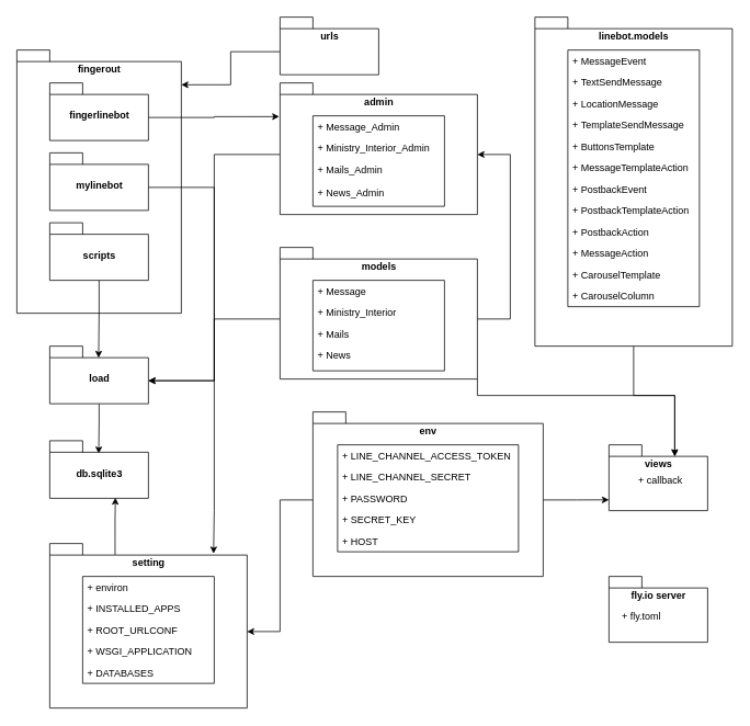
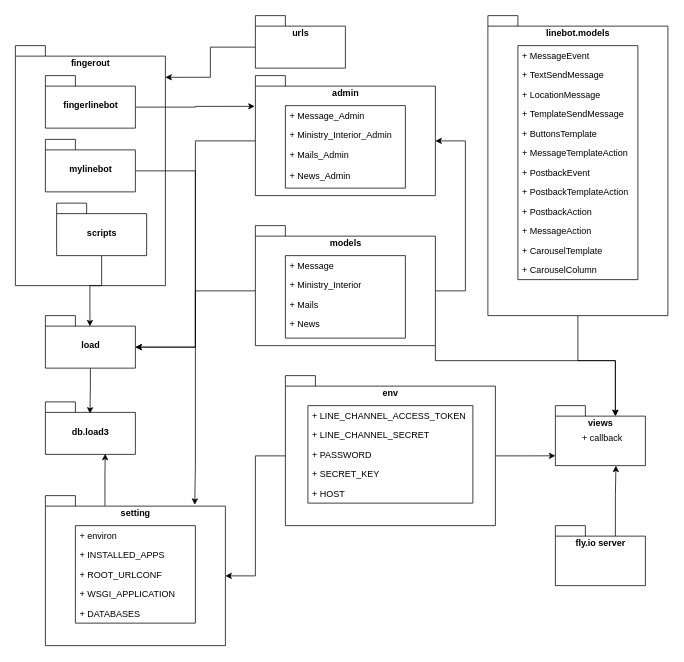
  <mxCell id="0" />
  <mxCell id="1" parent="0" />
  <mxCell id="2" value="fingerout" style="shape=folder;fontStyle=1;spacingTop=10;tabWidth=40;tabHeight=14;tabPosition=left;html=1;verticalAlign=top;align=center;" parent="1" vertex="1"><mxGeometry x="20" y="60" width="200" height="320" as="geometry" /></mxCell>
  <mxCell id="3" style="edgeStyle=orthogonalEdgeStyle;rounded=0;orthogonalLoop=1;jettySize=auto;html=1;exitX=0;exitY=0;exitDx=120;exitDy=42;exitPerimeter=0;entryX=-0.004;entryY=0.256;entryDx=0;entryDy=0;entryPerimeter=0;" parent="1" source="4" target="10" edge="1"><mxGeometry relative="1" as="geometry" /></mxCell>
  <mxCell id="4" value="fingerlinebot" style="shape=folder;fontStyle=1;spacingTop=10;tabWidth=40;tabHeight=14;tabPosition=left;html=1;verticalAlign=middle;" parent="1" vertex="1"><mxGeometry x="60" y="100" width="120" height="70" as="geometry" /></mxCell>
  <mxCell id="5" style="edgeStyle=orthogonalEdgeStyle;rounded=0;orthogonalLoop=1;jettySize=auto;html=1;exitX=0;exitY=0;exitDx=120;exitDy=42;exitPerimeter=0;entryX=0.83;entryY=0.061;entryDx=0;entryDy=0;entryPerimeter=0;" edge="1" parent="1" source="6" target="43"><mxGeometry relative="1" as="geometry"><mxPoint x="260" y="620" as="targetPoint" /><Array as="points"><mxPoint x="260" y="227" /><mxPoint x="260" y="620" /></Array></mxGeometry></mxCell>
  <mxCell id="6" value="mylinebot" style="shape=folder;fontStyle=1;spacingTop=10;tabWidth=40;tabHeight=14;tabPosition=left;html=1;verticalAlign=middle;" parent="1" vertex="1"><mxGeometry x="60" y="185" width="120" height="70" as="geometry" /></mxCell>
  <mxCell id="7" style="edgeStyle=orthogonalEdgeStyle;rounded=0;orthogonalLoop=1;jettySize=auto;html=1;exitX=0.5;exitY=1;exitDx=0;exitDy=0;exitPerimeter=0;entryX=0.495;entryY=0.204;entryDx=0;entryDy=0;entryPerimeter=0;" parent="1" source="8" target="42" edge="1"><mxGeometry relative="1" as="geometry" /></mxCell>
- <mxCell id="8" value="scripts" style="shape=folder;fontStyle=1;spacingTop=10;tabWidth=40;tabHeight=14;tabPosition=left;html=1;verticalAlign=middle;" parent="1" vertex="1"><mxGeometry x="60" y="270" width="120" height="70" as="geometry" /></mxCell>
+ <mxCell id="8" value="scripts" style="shape=folder;fontStyle=1;spacingTop=10;tabWidth=40;tabHeight=14;tabPosition=left;html=1;verticalAlign=middle;" parent="1" vertex="1"><mxGeometry x="75" y="270" width="120" height="70" as="geometry" /></mxCell>
  <mxCell id="9" style="edgeStyle=orthogonalEdgeStyle;rounded=0;orthogonalLoop=1;jettySize=auto;html=1;exitX=0;exitY=0;exitDx=0;exitDy=87;exitPerimeter=0;entryX=0;entryY=0;entryDx=120;entryDy=42;entryPerimeter=0;" edge="1" parent="1" source="10" target="42"><mxGeometry relative="1" as="geometry" /></mxCell>
  <mxCell id="10" value="admin" style="shape=folder;fontStyle=1;spacingTop=10;tabWidth=40;tabHeight=14;tabPosition=left;html=1;verticalAlign=top;align=center;" parent="1" vertex="1"><mxGeometry x="340" y="100" width="240" height="160" as="geometry" /></mxCell>
  <mxCell id="11" value="" style="swimlane;fontStyle=0;childLayout=stackLayout;horizontal=1;startSize=0;fillColor=none;horizontalStack=0;resizeParent=1;resizeParentMax=0;resizeLast=0;collapsible=1;marginBottom=0;" parent="1" vertex="1"><mxGeometry x="380" y="140" width="160" height="110" as="geometry" /></mxCell>
  <mxCell id="12" value="+ Message_Admin" style="text;strokeColor=none;fillColor=none;align=left;verticalAlign=top;spacingLeft=4;spacingRight=4;overflow=hidden;rotatable=0;points=[[0,0.5],[1,0.5]];portConstraint=eastwest;" parent="11" vertex="1"><mxGeometry width="160" height="26" as="geometry" /></mxCell>
  <mxCell id="13" value="+ Ministry_Interior_Admin" style="text;strokeColor=none;fillColor=none;align=left;verticalAlign=top;spacingLeft=4;spacingRight=4;overflow=hidden;rotatable=0;points=[[0,0.5],[1,0.5]];portConstraint=eastwest;" parent="11" vertex="1"><mxGeometry y="26" width="160" height="26" as="geometry" /></mxCell>
  <mxCell id="14" value="+ Mails_Admin" style="text;strokeColor=none;fillColor=none;align=left;verticalAlign=top;spacingLeft=4;spacingRight=4;overflow=hidden;rotatable=0;points=[[0,0.5],[1,0.5]];portConstraint=eastwest;" parent="11" vertex="1"><mxGeometry y="52" width="160" height="28" as="geometry" /></mxCell>
  <mxCell id="15" value="+ News_Admin" style="text;strokeColor=none;fillColor=none;align=left;verticalAlign=top;spacingLeft=4;spacingRight=4;overflow=hidden;rotatable=0;points=[[0,0.5],[1,0.5]];portConstraint=eastwest;" parent="11" vertex="1"><mxGeometry y="80" width="160" height="30" as="geometry" /></mxCell>
  <mxCell id="16" style="edgeStyle=orthogonalEdgeStyle;rounded=0;orthogonalLoop=1;jettySize=auto;html=1;exitX=0;exitY=0;exitDx=0;exitDy=87;exitPerimeter=0;entryX=0;entryY=0;entryDx=120;entryDy=42;entryPerimeter=0;" edge="1" parent="1" source="19" target="42"><mxGeometry relative="1" as="geometry"><mxPoint x="180" y="460" as="targetPoint" /></mxGeometry></mxCell>
  <mxCell id="17" style="edgeStyle=orthogonalEdgeStyle;rounded=0;orthogonalLoop=1;jettySize=auto;html=1;exitX=0;exitY=0;exitDx=240;exitDy=87;exitPerimeter=0;entryX=0;entryY=0;entryDx=240;entryDy=87;entryPerimeter=0;" edge="1" parent="1" source="19" target="10"><mxGeometry relative="1" as="geometry"><Array as="points"><mxPoint x="620" y="387" /><mxPoint x="620" y="187" /></Array></mxGeometry></mxCell>
  <mxCell id="18" style="edgeStyle=orthogonalEdgeStyle;rounded=0;orthogonalLoop=1;jettySize=auto;html=1;exitX=0;exitY=0;exitDx=240.0;exitDy=160;exitPerimeter=0;entryX=0;entryY=0;entryDx=80;entryDy=14;entryPerimeter=0;" edge="1" parent="1" source="19" target="25"><mxGeometry relative="1" as="geometry"><Array as="points"><mxPoint x="580" y="480" /><mxPoint x="820" y="480" /></Array></mxGeometry></mxCell>
  <mxCell id="19" value="models" style="shape=folder;fontStyle=1;spacingTop=10;tabWidth=40;tabHeight=14;tabPosition=left;html=1;verticalAlign=top;align=center;" parent="1" vertex="1"><mxGeometry x="340" y="300" width="240" height="160" as="geometry" /></mxCell>
  <mxCell id="20" value="" style="swimlane;fontStyle=0;childLayout=stackLayout;horizontal=1;startSize=0;fillColor=none;horizontalStack=0;resizeParent=1;resizeParentMax=0;resizeLast=0;collapsible=1;marginBottom=0;" parent="1" vertex="1"><mxGeometry x="380" y="340" width="160" height="110" as="geometry" /></mxCell>
  <mxCell id="21" value="+ Message" style="text;strokeColor=none;fillColor=none;align=left;verticalAlign=top;spacingLeft=4;spacingRight=4;overflow=hidden;rotatable=0;points=[[0,0.5],[1,0.5]];portConstraint=eastwest;" parent="20" vertex="1"><mxGeometry width="160" height="26" as="geometry" /></mxCell>
  <mxCell id="22" value="+ Ministry_Interior" style="text;strokeColor=none;fillColor=none;align=left;verticalAlign=top;spacingLeft=4;spacingRight=4;overflow=hidden;rotatable=0;points=[[0,0.5],[1,0.5]];portConstraint=eastwest;" parent="20" vertex="1"><mxGeometry y="26" width="160" height="26" as="geometry" /></mxCell>
  <mxCell id="23" value="+ Mails" style="text;strokeColor=none;fillColor=none;align=left;verticalAlign=top;spacingLeft=4;spacingRight=4;overflow=hidden;rotatable=0;points=[[0,0.5],[1,0.5]];portConstraint=eastwest;" parent="20" vertex="1"><mxGeometry y="52" width="160" height="26" as="geometry" /></mxCell>
  <mxCell id="24" value="+ News" style="text;strokeColor=none;fillColor=none;align=left;verticalAlign=top;spacingLeft=4;spacingRight=4;overflow=hidden;rotatable=0;points=[[0,0.5],[1,0.5]];portConstraint=eastwest;" parent="20" vertex="1"><mxGeometry y="78" width="160" height="32" as="geometry" /></mxCell>
  <mxCell id="25" value="views" style="shape=folder;fontStyle=1;spacingTop=10;tabWidth=40;tabHeight=14;tabPosition=left;html=1;verticalAlign=top;align=center;" parent="1" vertex="1"><mxGeometry x="740" y="540" width="120" height="80" as="geometry" /></mxCell>
  <mxCell id="26" style="edgeStyle=orthogonalEdgeStyle;rounded=0;orthogonalLoop=1;jettySize=auto;html=1;exitX=0.5;exitY=1;exitDx=0;exitDy=0;exitPerimeter=0;entryX=0;entryY=0;entryDx=80;entryDy=14;entryPerimeter=0;" edge="1" parent="1" source="27" target="25"><mxGeometry relative="1" as="geometry" /></mxCell>
  <mxCell id="27" value="linebot.models" style="shape=folder;fontStyle=1;spacingTop=10;tabWidth=40;tabHeight=14;tabPosition=left;html=1;verticalAlign=top;align=center;" parent="1" vertex="1"><mxGeometry x="650" width="240" height="400" as="geometry" y="20" /></mxCell>
  <mxCell id="28" value="" style="swimlane;fontStyle=0;childLayout=stackLayout;horizontal=1;startSize=0;fillColor=none;horizontalStack=0;resizeParent=1;resizeParentMax=0;resizeLast=0;collapsible=1;marginBottom=0;" parent="1" vertex="1"><mxGeometry x="690" y="60" width="160" height="312" as="geometry" /></mxCell>
  <mxCell id="29" value="+ MessageEvent" style="text;strokeColor=none;fillColor=none;align=left;verticalAlign=top;spacingLeft=4;spacingRight=4;overflow=hidden;rotatable=0;points=[[0,0.5],[1,0.5]];portConstraint=eastwest;" parent="28" vertex="1"><mxGeometry width="160" height="26" as="geometry" /></mxCell>
  <mxCell id="30" value="+ TextSendMessage" style="text;strokeColor=none;fillColor=none;align=left;verticalAlign=top;spacingLeft=4;spacingRight=4;overflow=hidden;rotatable=0;points=[[0,0.5],[1,0.5]];portConstraint=eastwest;" parent="28" vertex="1"><mxGeometry y="26" width="160" height="26" as="geometry" /></mxCell>
  <mxCell id="31" value="+ LocationMessage" style="text;strokeColor=none;fillColor=none;align=left;verticalAlign=top;spacingLeft=4;spacingRight=4;overflow=hidden;rotatable=0;points=[[0,0.5],[1,0.5]];portConstraint=eastwest;" parent="28" vertex="1"><mxGeometry y="52" width="160" height="26" as="geometry" /></mxCell>
  <mxCell id="32" value="+ TemplateSendMessage" style="text;strokeColor=none;fillColor=none;align=left;verticalAlign=top;spacingLeft=4;spacingRight=4;overflow=hidden;rotatable=0;points=[[0,0.5],[1,0.5]];portConstraint=eastwest;" parent="28" vertex="1"><mxGeometry y="78" width="160" height="26" as="geometry" /></mxCell>
  <mxCell id="33" value="+ ButtonsTemplate" style="text;strokeColor=none;fillColor=none;align=left;verticalAlign=top;spacingLeft=4;spacingRight=4;overflow=hidden;rotatable=0;points=[[0,0.5],[1,0.5]];portConstraint=eastwest;" parent="28" vertex="1"><mxGeometry y="104" width="160" height="26" as="geometry" /></mxCell>
  <mxCell id="34" value="+ MessageTemplateAction" style="text;strokeColor=none;fillColor=none;align=left;verticalAlign=top;spacingLeft=4;spacingRight=4;overflow=hidden;rotatable=0;points=[[0,0.5],[1,0.5]];portConstraint=eastwest;" parent="28" vertex="1"><mxGeometry y="130" width="160" height="26" as="geometry" /></mxCell>
  <mxCell id="35" value="+ PostbackEvent" style="text;strokeColor=none;fillColor=none;align=left;verticalAlign=top;spacingLeft=4;spacingRight=4;overflow=hidden;rotatable=0;points=[[0,0.5],[1,0.5]];portConstraint=eastwest;" parent="28" vertex="1"><mxGeometry y="156" width="160" height="26" as="geometry" /></mxCell>
  <mxCell id="36" value="+ PostbackTemplateAction" style="text;strokeColor=none;fillColor=none;align=left;verticalAlign=top;spacingLeft=4;spacingRight=4;overflow=hidden;rotatable=0;points=[[0,0.5],[1,0.5]];portConstraint=eastwest;" parent="28" vertex="1"><mxGeometry y="182" width="160" height="26" as="geometry" /></mxCell>
  <mxCell id="37" value="+ PostbackAction" style="text;strokeColor=none;fillColor=none;align=left;verticalAlign=top;spacingLeft=4;spacingRight=4;overflow=hidden;rotatable=0;points=[[0,0.5],[1,0.5]];portConstraint=eastwest;" parent="28" vertex="1"><mxGeometry y="208" width="160" height="26" as="geometry" /></mxCell>
  <mxCell id="38" value="+ MessageAction" style="text;strokeColor=none;fillColor=none;align=left;verticalAlign=top;spacingLeft=4;spacingRight=4;overflow=hidden;rotatable=0;points=[[0,0.5],[1,0.5]];portConstraint=eastwest;" parent="28" vertex="1"><mxGeometry y="234" width="160" height="26" as="geometry" /></mxCell>
  <mxCell id="39" value="+ CarouselTemplate" style="text;strokeColor=none;fillColor=none;align=left;verticalAlign=top;spacingLeft=4;spacingRight=4;overflow=hidden;rotatable=0;points=[[0,0.5],[1,0.5]];portConstraint=eastwest;" parent="28" vertex="1"><mxGeometry y="260" width="160" height="26" as="geometry" /></mxCell>
  <mxCell id="40" value="+ CarouselColumn" style="text;strokeColor=none;fillColor=none;align=left;verticalAlign=top;spacingLeft=4;spacingRight=4;overflow=hidden;rotatable=0;points=[[0,0.5],[1,0.5]];portConstraint=eastwest;" parent="28" vertex="1"><mxGeometry y="286" width="160" height="26" as="geometry" /></mxCell>
  <mxCell id="41" style="edgeStyle=orthogonalEdgeStyle;rounded=0;orthogonalLoop=1;jettySize=auto;html=1;exitX=0.5;exitY=1;exitDx=0;exitDy=0;exitPerimeter=0;entryX=0.496;entryY=0.224;entryDx=0;entryDy=0;entryPerimeter=0;" edge="1" parent="1" source="42" target="44"><mxGeometry relative="1" as="geometry"><mxPoint x="120" y="540" as="targetPoint" /></mxGeometry></mxCell>
  <mxCell id="42" value="load" style="shape=folder;fontStyle=1;spacingTop=10;tabWidth=40;tabHeight=14;tabPosition=left;html=1;" parent="1" vertex="1"><mxGeometry x="60" y="420" width="120" height="70" as="geometry" /></mxCell>
  <mxCell id="43" value="setting" style="shape=folder;fontStyle=1;spacingTop=10;tabWidth=40;tabHeight=14;tabPosition=left;html=1;verticalAlign=top;" vertex="1" parent="1"><mxGeometry x="60" y="660" width="240" height="200" as="geometry" /></mxCell>
- <mxCell id="44" value="db.sqlite3" style="shape=folder;fontStyle=1;spacingTop=10;tabWidth=40;tabHeight=14;tabPosition=left;html=1;" vertex="1" parent="1"><mxGeometry x="60" y="535" width="120" height="70" as="geometry" /></mxCell>
+ <mxCell id="44" value="db.load3" style="shape=folder;fontStyle=1;spacingTop=10;tabWidth=40;tabHeight=14;tabPosition=left;html=1;" vertex="1" parent="1"><mxGeometry x="60" y="535" width="120" height="70" as="geometry" /></mxCell>
  <mxCell id="45" value="" style="swimlane;fontStyle=0;childLayout=stackLayout;horizontal=1;startSize=0;fillColor=none;horizontalStack=0;resizeParent=1;resizeParentMax=0;resizeLast=0;collapsible=1;marginBottom=0;" vertex="1" parent="1"><mxGeometry x="100" y="700" width="160" height="130" as="geometry" /></mxCell>
  <mxCell id="46" value="+ environ" style="text;strokeColor=none;fillColor=none;align=left;verticalAlign=top;spacingLeft=4;spacingRight=4;overflow=hidden;rotatable=0;points=[[0,0.5],[1,0.5]];portConstraint=eastwest;" vertex="1" parent="45"><mxGeometry width="160" height="26" as="geometry" /></mxCell>
  <mxCell id="47" value="+ INSTALLED_APPS" style="text;strokeColor=none;fillColor=none;align=left;verticalAlign=top;spacingLeft=4;spacingRight=4;overflow=hidden;rotatable=0;points=[[0,0.5],[1,0.5]];portConstraint=eastwest;" vertex="1" parent="45"><mxGeometry y="26" width="160" height="26" as="geometry" /></mxCell>
  <mxCell id="48" value="+ ROOT_URLCONF" style="text;strokeColor=none;fillColor=none;align=left;verticalAlign=top;spacingLeft=4;spacingRight=4;overflow=hidden;rotatable=0;points=[[0,0.5],[1,0.5]];portConstraint=eastwest;" vertex="1" parent="45"><mxGeometry y="52" width="160" height="26" as="geometry" /></mxCell>
  <mxCell id="49" value="+ WSGI_APPLICATION" style="text;strokeColor=none;fillColor=none;align=left;verticalAlign=top;spacingLeft=4;spacingRight=4;overflow=hidden;rotatable=0;points=[[0,0.5],[1,0.5]];portConstraint=eastwest;" vertex="1" parent="45"><mxGeometry y="78" width="160" height="26" as="geometry" /></mxCell>
  <mxCell id="50" value="+ DATABASES" style="text;strokeColor=none;fillColor=none;align=left;verticalAlign=top;spacingLeft=4;spacingRight=4;overflow=hidden;rotatable=0;points=[[0,0.5],[1,0.5]];portConstraint=eastwest;" vertex="1" parent="45"><mxGeometry y="104" width="160" height="26" as="geometry" /></mxCell>
  <mxCell id="51" style="edgeStyle=orthogonalEdgeStyle;rounded=0;orthogonalLoop=1;jettySize=auto;html=1;exitX=0;exitY=0;exitDx=0;exitDy=107;exitPerimeter=0;entryX=0;entryY=0;entryDx=240;entryDy=107;entryPerimeter=0;" edge="1" parent="1" source="53" target="43"><mxGeometry relative="1" as="geometry" /></mxCell>
  <mxCell id="52" style="edgeStyle=orthogonalEdgeStyle;rounded=0;orthogonalLoop=1;jettySize=auto;html=1;exitX=0;exitY=0;exitDx=280;exitDy=107;exitPerimeter=0;entryX=0;entryY=0.836;entryDx=0;entryDy=0;entryPerimeter=0;" edge="1" parent="1" source="53" target="25"><mxGeometry relative="1" as="geometry" /></mxCell>
  <mxCell id="53" value="env" style="shape=folder;fontStyle=1;spacingTop=10;tabWidth=40;tabHeight=14;tabPosition=left;html=1;verticalAlign=top;" vertex="1" parent="1"><mxGeometry x="380" y="500" width="280" height="200" as="geometry" /></mxCell>
  <mxCell id="54" value="" style="swimlane;fontStyle=0;childLayout=stackLayout;horizontal=1;startSize=0;fillColor=none;horizontalStack=0;resizeParent=1;resizeParentMax=0;resizeLast=0;collapsible=1;marginBottom=0;" vertex="1" parent="1"><mxGeometry x="410" y="540" width="220" height="130" as="geometry" /></mxCell>
  <mxCell id="55" value="+ LINE_CHANNEL_ACCESS_TOKEN" style="text;strokeColor=none;fillColor=none;align=left;verticalAlign=top;spacingLeft=4;spacingRight=4;overflow=hidden;rotatable=0;points=[[0,0.5],[1,0.5]];portConstraint=eastwest;" vertex="1" parent="54"><mxGeometry width="220" height="26" as="geometry" /></mxCell>
  <mxCell id="56" value="+ LINE_CHANNEL_SECRET" style="text;strokeColor=none;fillColor=none;align=left;verticalAlign=top;spacingLeft=4;spacingRight=4;overflow=hidden;rotatable=0;points=[[0,0.5],[1,0.5]];portConstraint=eastwest;" vertex="1" parent="54"><mxGeometry y="26" width="220" height="26" as="geometry" /></mxCell>
  <mxCell id="57" value="+ PASSWORD" style="text;strokeColor=none;fillColor=none;align=left;verticalAlign=top;spacingLeft=4;spacingRight=4;overflow=hidden;rotatable=0;points=[[0,0.5],[1,0.5]];portConstraint=eastwest;" vertex="1" parent="54"><mxGeometry y="52" width="220" height="26" as="geometry" /></mxCell>
  <mxCell id="58" value="+ SECRET_KEY" style="text;strokeColor=none;fillColor=none;align=left;verticalAlign=top;spacingLeft=4;spacingRight=4;overflow=hidden;rotatable=0;points=[[0,0.5],[1,0.5]];portConstraint=eastwest;" vertex="1" parent="54"><mxGeometry y="78" width="220" height="26" as="geometry" /></mxCell>
  <mxCell id="59" value="+ HOST" style="text;strokeColor=none;fillColor=none;align=left;verticalAlign=top;spacingLeft=4;spacingRight=4;overflow=hidden;rotatable=0;points=[[0,0.5],[1,0.5]];portConstraint=eastwest;" vertex="1" parent="54"><mxGeometry y="104" width="220" height="26" as="geometry" /></mxCell>
  <mxCell id="60" style="edgeStyle=orthogonalEdgeStyle;rounded=0;orthogonalLoop=1;jettySize=auto;html=1;exitX=0.331;exitY=0.068;exitDx=0;exitDy=0;exitPerimeter=0;entryX=0.665;entryY=0.989;entryDx=0;entryDy=0;entryPerimeter=0;" edge="1" parent="1" source="43" target="44"><mxGeometry relative="1" as="geometry"><mxPoint x="80" y="660" as="sourcePoint" /><mxPoint x="80.52" y="604.65" as="targetPoint" /></mxGeometry></mxCell>
  <mxCell id="61" style="edgeStyle=orthogonalEdgeStyle;rounded=0;orthogonalLoop=1;jettySize=auto;html=1;exitX=0;exitY=0;exitDx=0;exitDy=42;exitPerimeter=0;entryX=1;entryY=0.132;entryDx=0;entryDy=0;entryPerimeter=0;" edge="1" parent="1" source="62" target="2"><mxGeometry relative="1" as="geometry" /></mxCell>
  <mxCell id="62" value="urls" style="shape=folder;fontStyle=1;spacingTop=10;tabWidth=40;tabHeight=14;tabPosition=left;html=1;verticalAlign=top;" vertex="1" parent="1"><mxGeometry x="340" width="120" height="70" as="geometry" y="20" /></mxCell>
+ <mxCell id="63" style="edgeStyle=orthogonalEdgeStyle;rounded=0;orthogonalLoop=1;jettySize=auto;html=1;exitX=0;exitY=0;exitDx=80;exitDy=14;exitPerimeter=0;entryX=0.673;entryY=1;entryDx=0;entryDy=0;entryPerimeter=0;" edge="1" parent="1" source="64" target="25"><mxGeometry relative="1" as="geometry" /></mxCell>
  <mxCell id="64" value="fly.io server" style="shape=folder;fontStyle=1;spacingTop=10;tabWidth=40;tabHeight=14;tabPosition=left;html=1;verticalAlign=top;" vertex="1" parent="1"><mxGeometry x="740" y="700" width="120" height="80" as="geometry" /></mxCell>
- <mxCell id="65" value="+ fly.toml" style="text;strokeColor=none;fillColor=none;align=left;verticalAlign=top;spacingLeft=4;spacingRight=4;overflow=hidden;rotatable=0;points=[[0,0.5],[1,0.5]];portConstraint=eastwest;" vertex="1" parent="1"><mxGeometry x="750" y="735" width="90" height="26" as="geometry" /></mxCell>
  <mxCell id="66" value="+ callback" style="text;strokeColor=none;fillColor=none;align=left;verticalAlign=top;spacingLeft=4;spacingRight=4;overflow=hidden;rotatable=0;points=[[0,0.5],[1,0.5]];portConstraint=eastwest;" vertex="1" parent="1"><mxGeometry x="770" y="570" width="80" height="26" as="geometry" /></mxCell>
